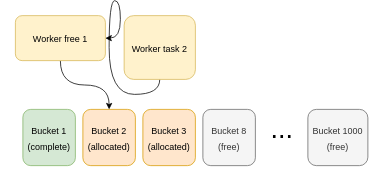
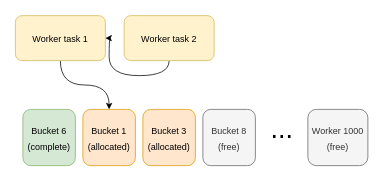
  <mxCell id="0" />
  <mxCell id="1" parent="0" />
- <mxCell id="2" value="&lt;font style=&quot;font-size: 12px&quot;&gt;Bucket 1&lt;br&gt;(complete)&lt;/font&gt;" style="rounded=1;whiteSpace=wrap;html=1;fontSize=18;labelPosition=center;verticalLabelPosition=middle;align=center;verticalAlign=middle;fillColor=#d5e8d4;strokeColor=#82b366;" vertex="1" parent="1"><mxGeometry x="30" y="145" width="70" height="75" as="geometry" /></mxCell>
- <mxCell id="3" value="&lt;font style=&quot;font-size: 12px&quot;&gt;Bucket 2 (allocated)&lt;/font&gt;" style="rounded=1;whiteSpace=wrap;html=1;fontSize=18;labelPosition=center;verticalLabelPosition=middle;align=center;verticalAlign=middle;fillColor=#ffe6cc;strokeColor=#d79b00;" vertex="1" parent="1"><mxGeometry x="110" y="145" width="70" height="75" as="geometry" /></mxCell>
+ <mxCell id="2" value="&lt;font style=&quot;font-size: 12px&quot;&gt;Bucket 6&lt;br&gt;(complete)&lt;/font&gt;" style="rounded=1;whiteSpace=wrap;html=1;fontSize=18;labelPosition=center;verticalLabelPosition=middle;align=center;verticalAlign=middle;fillColor=#d5e8d4;strokeColor=#82b366;" vertex="1" parent="1"><mxGeometry x="30" y="145" width="70" height="75" as="geometry" /></mxCell>
+ <mxCell id="3" value="&lt;font style=&quot;font-size: 12px&quot;&gt;Bucket 1 (allocated)&lt;/font&gt;" style="rounded=1;whiteSpace=wrap;html=1;fontSize=18;labelPosition=center;verticalLabelPosition=middle;align=center;verticalAlign=middle;fillColor=#ffe6cc;strokeColor=#d79b00;" vertex="1" parent="1"><mxGeometry x="110" y="145" width="70" height="75" as="geometry" /></mxCell>
  <mxCell id="4" value="&lt;font style=&quot;font-size: 12px&quot;&gt;Bucket 3&lt;br&gt;(allocated)&lt;br&gt;&lt;/font&gt;" style="rounded=1;whiteSpace=wrap;html=1;fontSize=18;labelPosition=center;verticalLabelPosition=middle;align=center;verticalAlign=middle;fillColor=#ffe6cc;strokeColor=#d79b00;" vertex="1" parent="1"><mxGeometry x="190" y="145" width="70" height="75" as="geometry" /></mxCell>
  <mxCell id="5" value="&lt;font style=&quot;font-size: 12px&quot;&gt;Bucket 8 (free)&lt;/font&gt;" style="rounded=1;whiteSpace=wrap;html=1;fontSize=18;labelPosition=center;verticalLabelPosition=middle;align=center;verticalAlign=middle;fillColor=#f5f5f5;strokeColor=#666666;fontColor=#333333;" vertex="1" parent="1"><mxGeometry x="270" y="145" width="70" height="75" as="geometry" /></mxCell>
- <mxCell id="6" value="&lt;font style=&quot;font-size: 12px&quot;&gt;Bucket 1000 (free)&lt;/font&gt;" style="rounded=1;whiteSpace=wrap;html=1;fontSize=18;labelPosition=center;verticalLabelPosition=middle;align=center;verticalAlign=middle;fillColor=#f5f5f5;strokeColor=#666666;fontColor=#333333;" vertex="1" parent="1"><mxGeometry x="410" y="145" width="80" height="75" as="geometry" /></mxCell>
+ <mxCell id="6" value="&lt;font style=&quot;font-size: 12px&quot;&gt;Worker 1000 (free)&lt;/font&gt;" style="rounded=1;whiteSpace=wrap;html=1;fontSize=18;labelPosition=center;verticalLabelPosition=middle;align=center;verticalAlign=middle;fillColor=#f5f5f5;strokeColor=#666666;fontColor=#333333;" vertex="1" parent="1"><mxGeometry x="410" y="145" width="80" height="75" as="geometry" /></mxCell>
  <mxCell id="7" value="..." style="text;html=1;align=center;verticalAlign=middle;resizable=0;points=[];autosize=1;fontSize=36;" vertex="1" parent="1"><mxGeometry x="350" y="145" width="50" height="50" as="geometry" /></mxCell>
  <mxCell id="8" style="edgeStyle=orthogonalEdgeStyle;rounded=0;orthogonalLoop=1;jettySize=auto;html=1;exitX=0.5;exitY=1;exitDx=0;exitDy=0;entryX=0.5;entryY=0;entryDx=0;entryDy=0;fontSize=18;curved=1;" edge="1" parent="1" source="9" target="3"><mxGeometry relative="1" as="geometry" /></mxCell>
- <mxCell id="9" value="&lt;font style=&quot;font-size: 12px&quot;&gt;Worker free 1&lt;/font&gt;" style="rounded=1;whiteSpace=wrap;html=1;fontSize=18;fillColor=#fff2cc;strokeColor=#d6b656;" vertex="1" parent="1"><mxGeometry x="20" y="20" width="120" height="60" as="geometry" /></mxCell>
+ <mxCell id="9" value="&lt;font style=&quot;font-size: 12px&quot;&gt;Worker task 1&lt;/font&gt;" style="rounded=1;whiteSpace=wrap;html=1;fontSize=18;fillColor=#fff2cc;strokeColor=#d6b656;" vertex="1" parent="1"><mxGeometry x="20" y="20" width="120" height="60" as="geometry" /></mxCell>
  <mxCell id="10" style="edgeStyle=orthogonalEdgeStyle;curved=1;rounded=0;orthogonalLoop=1;jettySize=auto;html=1;exitX=0.5;exitY=1;exitDx=0;exitDy=0;fontSize=18;" edge="1" parent="1" source="11" target="9"><mxGeometry relative="1" as="geometry" /></mxCell>
- <mxCell id="11" value="&lt;font style=&quot;font-size: 12px&quot;&gt;Worker task 2&lt;/font&gt;" style="rounded=1;whiteSpace=wrap;html=1;fontSize=18;fillColor=#fff2cc;strokeColor=#d6b656;" vertex="1" parent="1"><mxGeometry x="165" y="20" width="95" height="85" as="geometry" /></mxCell>
+ <mxCell id="11" value="&lt;font style=&quot;font-size: 12px&quot;&gt;Worker task 2&lt;/font&gt;" style="rounded=1;whiteSpace=wrap;html=1;fontSize=18;fillColor=#fff2cc;strokeColor=#d6b656;" vertex="1" parent="1"><mxGeometry x="165" y="20" width="120" height="60" as="geometry" /></mxCell>
